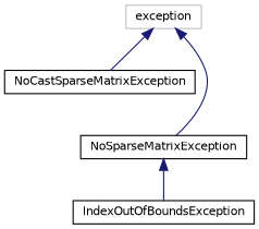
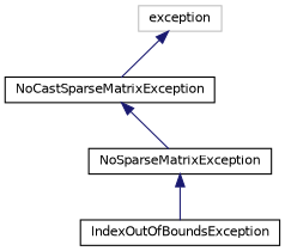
  digraph {
    rankdir=TB
    node [color=black fillcolor=white fontname=Helvetica fontsize=10 shape=record style=filled]
    edge [color=midnightblue dir=back fontname=Helvetica fontsize=10 labelfontname=Helvetica labelfontsize=10 style=solid]
    n1 [color=grey75 height=0.2 label=exception width=0.4]
    n2 [height=0.2 label=NoCastSparseMatrixException width=0.4]
    n3 [height=0.2 label=NoSparseMatrixException width=0.4]
    n4 [height=0.2 label=IndexOutOfBoundsException width=0.4]
    n1 -> n2
-   n1 -> n3
+   n2 -> n3
    n3 -> n4
  }
